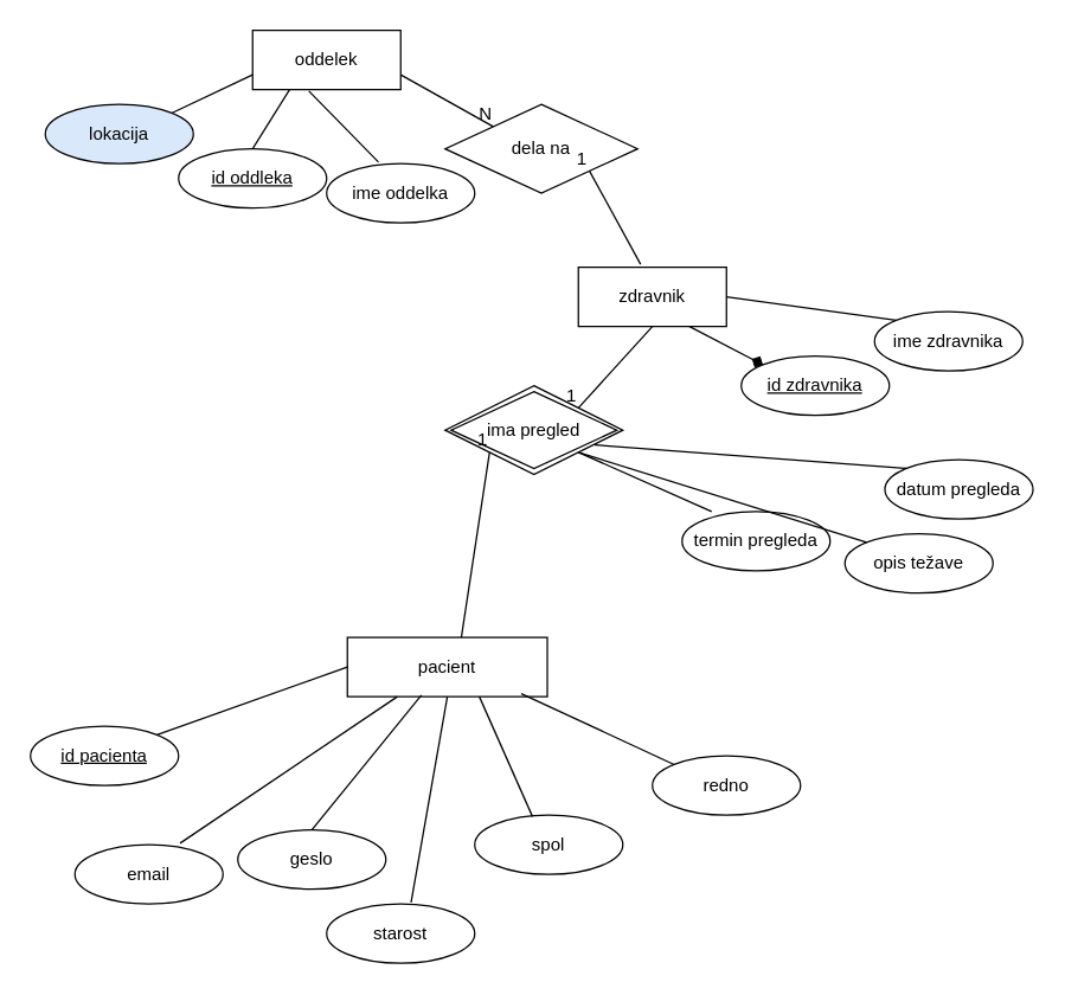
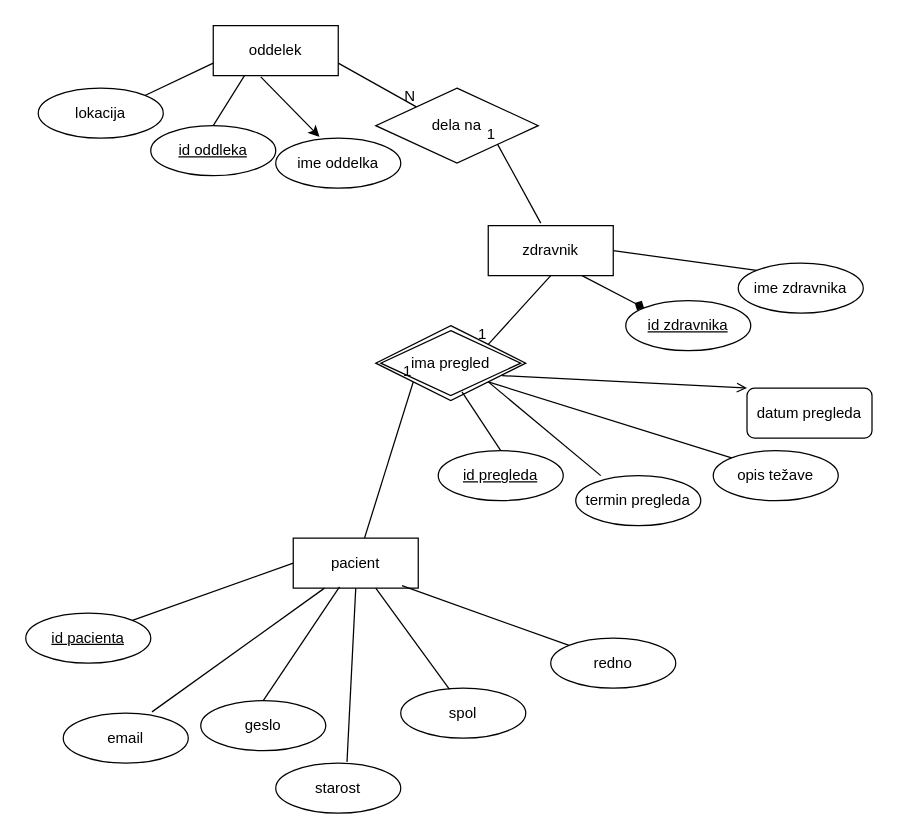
  <mxCell id="0" />
  <mxCell id="1" parent="0" />
- <mxCell id="2" value="pacient" style="whiteSpace=wrap;html=1;align=center;" vertex="1" parent="1"><mxGeometry x="234" y="430" width="135" height="40" as="geometry" /></mxCell>
+ <mxCell id="2" value="pacient" style="whiteSpace=wrap;html=1;align=center;" vertex="1" parent="1"><mxGeometry x="234" y="430" width="100" height="40" as="geometry" /></mxCell>
  <mxCell id="3" value="zdravnik" style="whiteSpace=wrap;html=1;align=center;" vertex="1" parent="1"><mxGeometry x="390" y="180" width="100" height="40" as="geometry" /></mxCell>
  <mxCell id="4" value="oddelek" style="whiteSpace=wrap;html=1;align=center;" vertex="1" parent="1"><mxGeometry x="170" y="20" width="100" height="40" as="geometry" /></mxCell>
  <mxCell id="5" value="ima pregled" style="shape=rhombus;double=1;perimeter=rhombusPerimeter;whiteSpace=wrap;html=1;align=center;" vertex="1" parent="1"><mxGeometry x="300" y="260" width="120" height="60" as="geometry" /></mxCell>
  <mxCell id="6" value="" style="endArrow=none;html=1;rounded=0;exitX=0.57;exitY=0;exitDx=0;exitDy=0;entryX=0;entryY=1;entryDx=0;entryDy=0;exitPerimeter=0;" edge="1" parent="1" source="2" target="5"><mxGeometry relative="1" as="geometry"><mxPoint x="284" y="445" as="sourcePoint" /><mxPoint x="280" y="300" as="targetPoint" /></mxGeometry></mxCell>
  <mxCell id="7" value="1" style="resizable=0;html=1;whiteSpace=wrap;align=right;verticalAlign=bottom;" connectable="0" vertex="1" parent="6"><mxGeometry x="1" relative="1" as="geometry" /></mxCell>
  <mxCell id="8" value="" style="endArrow=none;html=1;rounded=0;entryX=1;entryY=0;entryDx=0;entryDy=0;exitX=0.5;exitY=1;exitDx=0;exitDy=0;" edge="1" parent="1" source="3" target="5"><mxGeometry relative="1" as="geometry"><mxPoint x="210" y="400" as="sourcePoint" /><mxPoint x="350" y="400" as="targetPoint" /><Array as="points" /></mxGeometry></mxCell>
  <mxCell id="9" value="1" style="resizable=0;html=1;whiteSpace=wrap;align=right;verticalAlign=bottom;" connectable="0" vertex="1" parent="8"><mxGeometry x="1" relative="1" as="geometry" /></mxCell>
- <mxCell id="10" value="datum pregleda" style="ellipse;whiteSpace=wrap;html=1;align=center;" vertex="1" parent="1"><mxGeometry x="597" y="310" width="100" height="40" as="geometry" /></mxCell>
- <mxCell id="13" value="" style="endArrow=none;html=1;rounded=0;entryX=0;entryY=0;entryDx=0;entryDy=0;exitX=0.842;exitY=0.667;exitDx=0;exitDy=0;exitPerimeter=0;" edge="1" parent="1" source="5" target="10"><mxGeometry relative="1" as="geometry"><mxPoint x="200" y="300" as="sourcePoint" /><mxPoint x="360" y="300" as="targetPoint" /></mxGeometry></mxCell>
+ <mxCell id="10" value="datum pregleda" style="whiteSpace=wrap;html=1;align=center;rounded=1;" vertex="1" parent="1"><mxGeometry x="597" y="310" width="100" height="40" as="geometry" /></mxCell>
+ <mxCell id="11" value="id pregleda" style="ellipse;whiteSpace=wrap;html=1;align=center;fontStyle=4;" vertex="1" parent="1"><mxGeometry x="350" y="360" width="100" height="40" as="geometry" /></mxCell>
+ <mxCell id="12" value="" style="endArrow=none;html=1;rounded=0;entryX=0.5;entryY=0;entryDx=0;entryDy=0;exitX=0.575;exitY=0.883;exitDx=0;exitDy=0;exitPerimeter=0;" edge="1" parent="1" source="5" target="11"><mxGeometry relative="1" as="geometry"><mxPoint x="200" y="300" as="sourcePoint" /><mxPoint x="360" y="300" as="targetPoint" /></mxGeometry></mxCell>
+ <mxCell id="13" value="" style="endArrow=open;html=1;rounded=0;entryX=0;entryY=0;entryDx=0;entryDy=0;exitX=0.842;exitY=0.667;exitDx=0;exitDy=0;exitPerimeter=0;" edge="1" parent="1" source="5" target="10"><mxGeometry relative="1" as="geometry"><mxPoint x="200" y="300" as="sourcePoint" /><mxPoint x="360" y="300" as="targetPoint" /></mxGeometry></mxCell>
  <mxCell id="14" value="id pacienta" style="ellipse;whiteSpace=wrap;html=1;align=center;fontStyle=4;" vertex="1" parent="1"><mxGeometry x="20" y="490" width="100" height="40" as="geometry" /></mxCell>
  <mxCell id="15" value="starost" style="ellipse;whiteSpace=wrap;html=1;align=center;" vertex="1" parent="1"><mxGeometry x="220" y="610" width="100" height="40" as="geometry" /></mxCell>
  <mxCell id="16" value="spol" style="ellipse;whiteSpace=wrap;html=1;align=center;" vertex="1" parent="1"><mxGeometry x="320" y="550" width="100" height="40" as="geometry" /></mxCell>
  <mxCell id="17" value="redno" style="ellipse;whiteSpace=wrap;html=1;align=center;" vertex="1" parent="1"><mxGeometry x="440" y="510" width="100" height="40" as="geometry" /></mxCell>
  <mxCell id="18" value="" style="endArrow=none;html=1;rounded=0;exitX=1;exitY=0;exitDx=0;exitDy=0;entryX=0;entryY=0.5;entryDx=0;entryDy=0;" edge="1" parent="1" source="14" target="2"><mxGeometry relative="1" as="geometry"><mxPoint x="50" y="470" as="sourcePoint" /><mxPoint x="213" y="448" as="targetPoint" /></mxGeometry></mxCell>
  <mxCell id="19" value="dela na" style="shape=rhombus;perimeter=rhombusPerimeter;whiteSpace=wrap;html=1;align=center;" vertex="1" parent="1"><mxGeometry x="300" y="70" width="130" height="60" as="geometry" /></mxCell>
  <mxCell id="20" value="" style="endArrow=none;html=1;rounded=0;exitX=0.5;exitY=1;exitDx=0;exitDy=0;entryX=0.57;entryY=-0.025;entryDx=0;entryDy=0;entryPerimeter=0;" edge="1" parent="1" source="2" target="15"><mxGeometry relative="1" as="geometry"><mxPoint x="200" y="300" as="sourcePoint" /><mxPoint x="360" y="300" as="targetPoint" /></mxGeometry></mxCell>
  <mxCell id="21" value="" style="endArrow=none;html=1;rounded=0;labelPosition=left;verticalLabelPosition=bottom;align=right;verticalAlign=top;exitX=0.42;exitY=-0.05;exitDx=0;exitDy=0;entryX=1;entryY=1;entryDx=0;entryDy=0;exitPerimeter=0;" edge="1" parent="1" source="3" target="19"><mxGeometry relative="1" as="geometry"><mxPoint x="200" y="300" as="sourcePoint" /><mxPoint x="523" y="140" as="targetPoint" /></mxGeometry></mxCell>
  <mxCell id="22" value="1" style="resizable=0;html=1;whiteSpace=wrap;align=right;verticalAlign=bottom;" connectable="0" vertex="1" parent="21"><mxGeometry x="1" relative="1" as="geometry" /></mxCell>
  <mxCell id="23" value="" style="endArrow=none;html=1;rounded=0;entryX=0;entryY=0;entryDx=0;entryDy=0;exitX=1;exitY=0.75;exitDx=0;exitDy=0;" edge="1" parent="1" source="4" target="19"><mxGeometry relative="1" as="geometry"><mxPoint x="200" y="300" as="sourcePoint" /><mxPoint x="360" y="300" as="targetPoint" /></mxGeometry></mxCell>
  <mxCell id="24" value="N" style="resizable=0;html=1;whiteSpace=wrap;align=right;verticalAlign=bottom;" connectable="0" vertex="1" parent="23"><mxGeometry x="1" relative="1" as="geometry" /></mxCell>
  <mxCell id="25" value="id oddleka" style="ellipse;whiteSpace=wrap;html=1;align=center;fontStyle=4;" vertex="1" parent="1"><mxGeometry x="120" y="100" width="100" height="40" as="geometry" /></mxCell>
  <mxCell id="26" value="" style="endArrow=none;html=1;rounded=0;exitX=0.25;exitY=1;exitDx=0;exitDy=0;entryX=0.5;entryY=0;entryDx=0;entryDy=0;" edge="1" parent="1" source="4" target="25"><mxGeometry relative="1" as="geometry"><mxPoint x="200" y="300" as="sourcePoint" /><mxPoint x="360" y="300" as="targetPoint" /></mxGeometry></mxCell>
  <mxCell id="27" value="ime oddelka" style="ellipse;whiteSpace=wrap;html=1;align=center;" vertex="1" parent="1"><mxGeometry x="220" y="110" width="100" height="40" as="geometry" /></mxCell>
- <mxCell id="28" value="" style="endArrow=none;html=1;rounded=0;exitX=0.38;exitY=1.025;exitDx=0;exitDy=0;entryX=0.35;entryY=-0.025;entryDx=0;entryDy=0;entryPerimeter=0;exitPerimeter=0;" edge="1" parent="1" source="4" target="27"><mxGeometry relative="1" as="geometry"><mxPoint x="200" y="300" as="sourcePoint" /><mxPoint x="360" y="300" as="targetPoint" /></mxGeometry></mxCell>
+ <mxCell id="28" value="" style="endArrow=classic;html=1;rounded=0;exitX=0.38;exitY=1.025;exitDx=0;exitDy=0;entryX=0.35;entryY=-0.025;entryDx=0;entryDy=0;entryPerimeter=0;exitPerimeter=0;" edge="1" parent="1" source="4" target="27"><mxGeometry relative="1" as="geometry"><mxPoint x="200" y="300" as="sourcePoint" /><mxPoint x="360" y="300" as="targetPoint" /></mxGeometry></mxCell>
  <mxCell id="29" value="" style="endArrow=none;html=1;rounded=0;exitX=0.66;exitY=1;exitDx=0;exitDy=0;exitPerimeter=0;entryX=0.39;entryY=0.025;entryDx=0;entryDy=0;entryPerimeter=0;" edge="1" parent="1" source="2" target="16"><mxGeometry relative="1" as="geometry"><mxPoint x="200" y="300" as="sourcePoint" /><mxPoint x="360" y="300" as="targetPoint" /></mxGeometry></mxCell>
  <mxCell id="30" value="" style="endArrow=none;html=1;rounded=0;exitX=0.87;exitY=0.95;exitDx=0;exitDy=0;exitPerimeter=0;entryX=0;entryY=0;entryDx=0;entryDy=0;" edge="1" parent="1" source="2" target="17"><mxGeometry relative="1" as="geometry"><mxPoint x="200" y="300" as="sourcePoint" /><mxPoint x="360" y="300" as="targetPoint" /></mxGeometry></mxCell>
- <mxCell id="31" value="termin pregleda" style="ellipse;whiteSpace=wrap;html=1;align=center;" vertex="1" parent="1"><mxGeometry x="460" y="345" width="100" height="40" as="geometry" /></mxCell>
+ <mxCell id="31" value="termin pregleda" style="ellipse;whiteSpace=wrap;html=1;align=center;" vertex="1" parent="1"><mxGeometry x="460" y="380" width="100" height="40" as="geometry" /></mxCell>
  <mxCell id="32" value="" style="endArrow=none;html=1;rounded=0;exitX=1;exitY=1;exitDx=0;exitDy=0;entryX=0.2;entryY=0;entryDx=0;entryDy=0;entryPerimeter=0;" edge="1" parent="1" source="5" target="31"><mxGeometry relative="1" as="geometry"><mxPoint x="200" y="300" as="sourcePoint" /><mxPoint x="360" y="300" as="targetPoint" /></mxGeometry></mxCell>
  <mxCell id="33" value="id zdravnika" style="ellipse;whiteSpace=wrap;html=1;align=center;fontStyle=4;" vertex="1" parent="1"><mxGeometry x="500" y="240" width="100" height="40" as="geometry" /></mxCell>
  <mxCell id="34" value="ime zdravnika" style="ellipse;whiteSpace=wrap;html=1;align=center;" vertex="1" parent="1"><mxGeometry x="590" y="210" width="100" height="40" as="geometry" /></mxCell>
  <mxCell id="35" value="" style="endArrow=diamond;html=1;rounded=0;exitX=0.75;exitY=1;exitDx=0;exitDy=0;entryX=0;entryY=0;entryDx=0;entryDy=0;" edge="1" parent="1" source="3" target="33"><mxGeometry relative="1" as="geometry"><mxPoint x="200" y="300" as="sourcePoint" /><mxPoint x="360" y="300" as="targetPoint" /></mxGeometry></mxCell>
- <mxCell id="36" value="lokacija" style="ellipse;whiteSpace=wrap;html=1;align=center;fillColor=#dae8fc;" vertex="1" parent="1"><mxGeometry x="30" y="70" width="100" height="40" as="geometry" /></mxCell>
+ <mxCell id="36" value="lokacija" style="ellipse;whiteSpace=wrap;html=1;align=center;" vertex="1" parent="1"><mxGeometry x="30" y="70" width="100" height="40" as="geometry" /></mxCell>
  <mxCell id="37" value="" style="endArrow=none;html=1;rounded=0;exitX=1;exitY=0;exitDx=0;exitDy=0;entryX=0;entryY=0.75;entryDx=0;entryDy=0;" edge="1" parent="1" source="36" target="4"><mxGeometry relative="1" as="geometry"><mxPoint x="200" y="300" as="sourcePoint" /><mxPoint x="360" y="300" as="targetPoint" /></mxGeometry></mxCell>
  <mxCell id="38" value="" style="endArrow=none;html=1;rounded=0;exitX=1;exitY=0.5;exitDx=0;exitDy=0;entryX=0;entryY=0;entryDx=0;entryDy=0;" edge="1" parent="1" source="3" target="34"><mxGeometry relative="1" as="geometry"><mxPoint x="200" y="300" as="sourcePoint" /><mxPoint x="360" y="300" as="targetPoint" /></mxGeometry></mxCell>
  <mxCell id="39" value="opis težave" style="ellipse;whiteSpace=wrap;html=1;align=center;" vertex="1" parent="1"><mxGeometry x="570" y="360" width="100" height="40" as="geometry" /></mxCell>
  <mxCell id="40" value="" style="endArrow=none;html=1;rounded=0;exitX=1;exitY=1;exitDx=0;exitDy=0;entryX=0;entryY=0;entryDx=0;entryDy=0;" edge="1" parent="1" source="5" target="39"><mxGeometry relative="1" as="geometry"><mxPoint x="200" y="350" as="sourcePoint" /><mxPoint x="560" y="370" as="targetPoint" /></mxGeometry></mxCell>
  <mxCell id="41" value="email" style="ellipse;whiteSpace=wrap;html=1;align=center;" vertex="1" parent="1"><mxGeometry x="50" y="570" width="100" height="40" as="geometry" /></mxCell>
  <mxCell id="42" value="geslo" style="ellipse;whiteSpace=wrap;html=1;align=center;" vertex="1" parent="1"><mxGeometry x="160" y="560" width="100" height="40" as="geometry" /></mxCell>
  <mxCell id="43" value="" style="endArrow=none;html=1;rounded=0;exitX=0.71;exitY=-0.025;exitDx=0;exitDy=0;exitPerimeter=0;entryX=0.25;entryY=1;entryDx=0;entryDy=0;" edge="1" parent="1" source="41" target="2"><mxGeometry relative="1" as="geometry"><mxPoint x="200" y="450" as="sourcePoint" /><mxPoint x="360" y="450" as="targetPoint" /></mxGeometry></mxCell>
  <mxCell id="44" value="" style="endArrow=none;html=1;rounded=0;exitX=0.5;exitY=0;exitDx=0;exitDy=0;entryX=0.37;entryY=0.975;entryDx=0;entryDy=0;entryPerimeter=0;" edge="1" parent="1" source="42" target="2"><mxGeometry relative="1" as="geometry"><mxPoint x="200" y="450" as="sourcePoint" /><mxPoint x="360" y="450" as="targetPoint" /></mxGeometry></mxCell>
